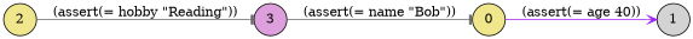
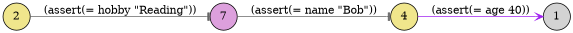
  digraph {
    rankdir=LR
    node [fillcolor=khaki shape=circle style=filled]
    edge [arrowhead=tee color=gray40]
    n1 [fillcolor=lightgrey label=1]
    n2 [label=2]
-   n3 [fillcolor=plum label=3]
-   n4 [label=0]
+   n3 [fillcolor=plum label=7]
+   n4 [label=4]
    n2 -> n3 [label="(assert(= hobby \"Reading\"))"]
    n3 -> n4 [label="(assert(= name \"Bob\"))"]
    n4 -> n1 [arrowhead=vee color=purple label="(assert(= age 40))"]
  }
